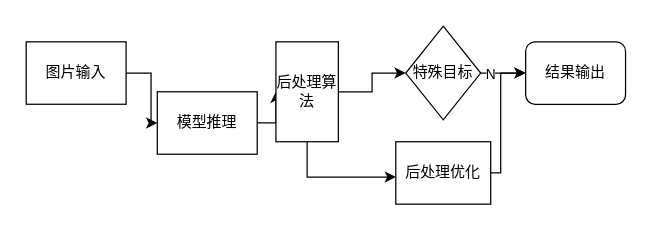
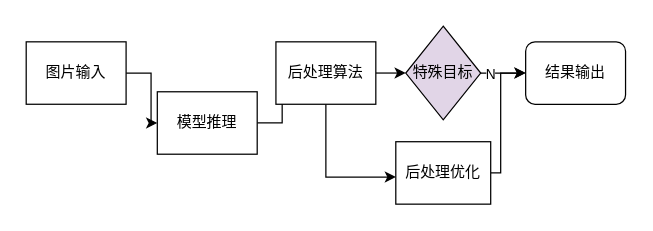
  <mxCell id="0" />
  <mxCell id="1" parent="0" />
  <mxCell id="2" style="edgeStyle=orthogonalEdgeStyle;rounded=0;orthogonalLoop=1;jettySize=auto;html=1;exitX=1;exitY=0.5;exitDx=0;exitDy=0;entryX=0;entryY=0.5;entryDx=0;entryDy=0;" edge="1" parent="1" source="3" target="5"><mxGeometry relative="1" as="geometry" /></mxCell>
  <mxCell id="3" value="图片输入" style="rounded=0;whiteSpace=wrap;html=1;" vertex="1" parent="1"><mxGeometry x="20" y="33" width="80" height="50" as="geometry" /></mxCell>
  <mxCell id="4" style="edgeStyle=orthogonalEdgeStyle;rounded=0;orthogonalLoop=1;jettySize=auto;html=1;exitX=1;exitY=0.5;exitDx=0;exitDy=0;entryX=0;entryY=0.5;entryDx=0;entryDy=0;" edge="1" parent="1" source="5" target="8"><mxGeometry relative="1" as="geometry" /></mxCell>
  <mxCell id="5" value="模型推理" style="rounded=0;whiteSpace=wrap;html=1;" vertex="1" parent="1"><mxGeometry x="125" y="73" width="80" height="50" as="geometry" /></mxCell>
  <mxCell id="6" style="edgeStyle=orthogonalEdgeStyle;rounded=0;orthogonalLoop=1;jettySize=auto;html=1;exitX=1;exitY=0.5;exitDx=0;exitDy=0;entryX=0;entryY=0.5;entryDx=0;entryDy=0;" edge="1" parent="1" source="8" target="14"><mxGeometry relative="1" as="geometry"><mxPoint x="330" y="58" as="targetPoint" /></mxGeometry></mxCell>
  <mxCell id="7" style="edgeStyle=orthogonalEdgeStyle;rounded=0;orthogonalLoop=1;jettySize=auto;html=1;exitX=0.5;exitY=1;exitDx=0;exitDy=0;entryX=0.002;entryY=0.566;entryDx=0;entryDy=0;entryPerimeter=0;" edge="1" parent="1" source="8" target="10"><mxGeometry relative="1" as="geometry" /></mxCell>
- <mxCell id="8" value="后处理算法" style="rounded=0;whiteSpace=wrap;html=1;" vertex="1" parent="1"><mxGeometry x="220" y="33" width="50" height="80" as="geometry" /></mxCell>
+ <mxCell id="8" value="后处理算法" style="rounded=0;whiteSpace=wrap;html=1;" vertex="1" parent="1"><mxGeometry x="220" y="33" width="80" height="50" as="geometry" /></mxCell>
  <mxCell id="9" style="edgeStyle=orthogonalEdgeStyle;rounded=0;orthogonalLoop=1;jettySize=auto;html=1;exitX=1;exitY=0.5;exitDx=0;exitDy=0;entryX=0;entryY=0.5;entryDx=0;entryDy=0;" edge="1" parent="1" source="10" target="11"><mxGeometry relative="1" as="geometry"><Array as="points"><mxPoint x="400" y="138" /><mxPoint x="400" y="58" /></Array></mxGeometry></mxCell>
  <mxCell id="10" value="后处理优化" style="rounded=0;whiteSpace=wrap;html=1;" vertex="1" parent="1"><mxGeometry x="316" y="113" width="76" height="50" as="geometry" /></mxCell>
  <mxCell id="11" value="结果输出" style="whiteSpace=wrap;html=1;rounded=1;" vertex="1" parent="1"><mxGeometry x="420" y="33" width="80" height="50" as="geometry" /></mxCell>
  <mxCell id="12" value="" style="edgeStyle=orthogonalEdgeStyle;rounded=0;orthogonalLoop=1;jettySize=auto;html=1;" edge="1" parent="1" source="14" target="11"><mxGeometry relative="1" as="geometry" /></mxCell>
  <mxCell id="13" value="N" style="edgeLabel;html=1;align=center;verticalAlign=middle;resizable=0;points=[];" vertex="1" connectable="0" parent="12"><mxGeometry x="-0.329" relative="1" as="geometry"><mxPoint x="-8" as="offset" /></mxGeometry></mxCell>
- <mxCell id="14" value="特殊目标" style="rhombus;whiteSpace=wrap;html=1;" vertex="1" parent="1"><mxGeometry x="324" y="20.5" width="60" height="75" as="geometry" /></mxCell>
+ <mxCell id="14" value="特殊目标" style="rhombus;whiteSpace=wrap;html=1;fillColor=#e1d5e7;" vertex="1" parent="1"><mxGeometry x="324" y="20.5" width="60" height="75" as="geometry" /></mxCell>
